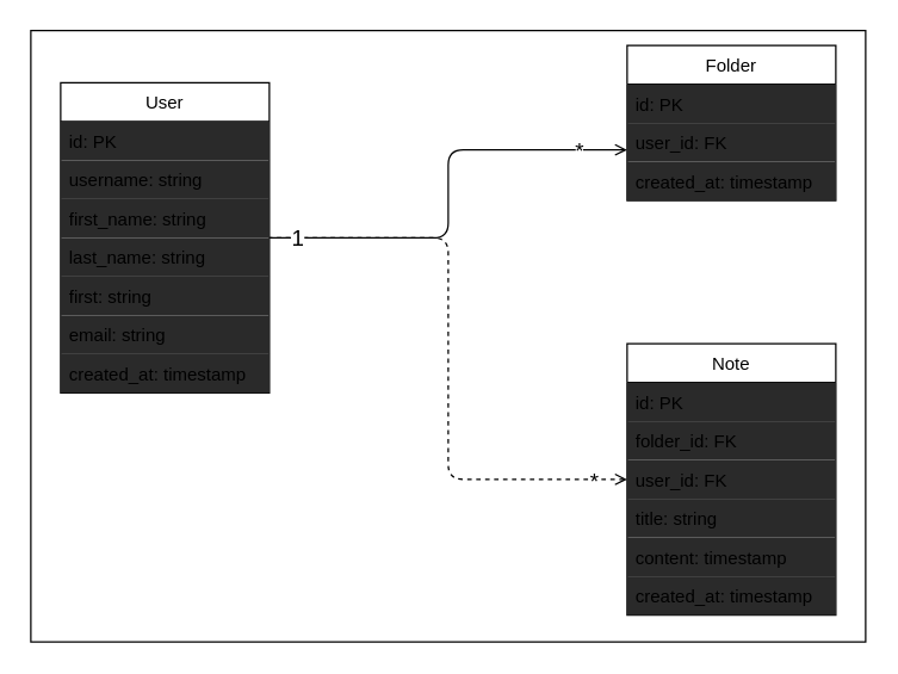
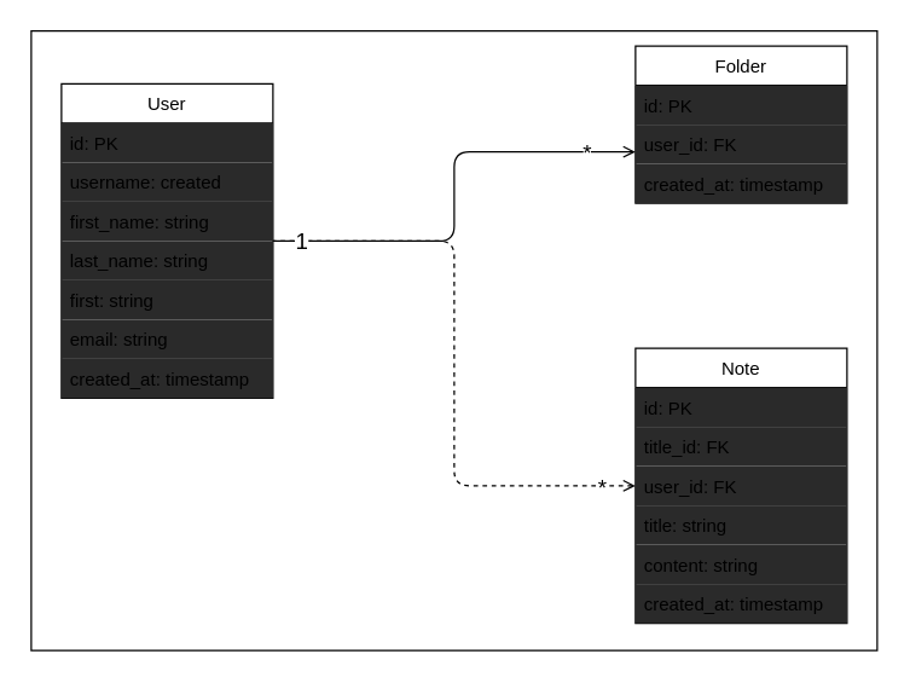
  <mxCell id="0" />
  <mxCell id="1" parent="0" />
  <mxCell id="2" value="" style="rounded=0;whiteSpace=wrap;html=1;strokeWidth=1;" parent="1" vertex="1"><mxGeometry x="20" y="20" width="560" height="410" as="geometry" /></mxCell>
  <mxCell id="3" style="edgeStyle=orthogonalEdgeStyle;html=1;entryX=1;entryY=0.5;entryDx=0;entryDy=0;fontSize=15;strokeWidth=1;startArrow=open;startFill=0;endArrow=none;endFill=0;dashed=1;" parent="1" source="5" target="19" edge="1"><mxGeometry relative="1" as="geometry" /></mxCell>
  <mxCell id="4" value="*" style="edgeLabel;html=1;align=center;verticalAlign=middle;resizable=0;points=[];fontSize=15;" parent="3" vertex="1" connectable="0"><mxGeometry x="-0.888" relative="1" as="geometry"><mxPoint as="offset" /></mxGeometry></mxCell>
  <mxCell id="5" value="Note" style="swimlane;fontStyle=0;childLayout=stackLayout;horizontal=1;startSize=26;horizontalStack=0;resizeParent=1;resizeParentMax=0;resizeLast=0;collapsible=1;marginBottom=0;glass=0;shadow=0;strokeWidth=1;" parent="1" vertex="1"><mxGeometry x="420" y="230" width="140" height="182" as="geometry" /></mxCell>
  <mxCell id="6" value="id: PK" style="text;strokeColor=none;align=left;verticalAlign=top;spacingLeft=4;spacingRight=4;overflow=hidden;rotatable=0;points=[[0,0.5],[1,0.5]];portConstraint=eastwest;fillColor=#2a2a2a;" parent="5" vertex="1"><mxGeometry y="26" width="140" height="26" as="geometry" /></mxCell>
- <mxCell id="7" value="folder_id: FK" style="text;strokeColor=none;align=left;verticalAlign=top;spacingLeft=4;spacingRight=4;overflow=hidden;rotatable=0;points=[[0,0.5],[1,0.5]];portConstraint=eastwest;fillColor=#2a2a2a;" parent="5" vertex="1"><mxGeometry y="52" width="140" height="26" as="geometry" /></mxCell>
+ <mxCell id="7" value="title_id: FK" style="text;strokeColor=none;align=left;verticalAlign=top;spacingLeft=4;spacingRight=4;overflow=hidden;rotatable=0;points=[[0,0.5],[1,0.5]];portConstraint=eastwest;fillColor=#2a2a2a;" parent="5" vertex="1"><mxGeometry y="52" width="140" height="26" as="geometry" /></mxCell>
  <mxCell id="8" value="user_id: FK" style="text;strokeColor=none;align=left;verticalAlign=top;spacingLeft=4;spacingRight=4;overflow=hidden;rotatable=0;points=[[0,0.5],[1,0.5]];portConstraint=eastwest;fillColor=#2a2a2a;" parent="5" vertex="1"><mxGeometry y="78" width="140" height="26" as="geometry" /></mxCell>
  <mxCell id="9" value="title: string" style="text;strokeColor=none;align=left;verticalAlign=top;spacingLeft=4;spacingRight=4;overflow=hidden;rotatable=0;points=[[0,0.5],[1,0.5]];portConstraint=eastwest;fillColor=#2a2a2a;" parent="5" vertex="1"><mxGeometry y="104" width="140" height="26" as="geometry" /></mxCell>
- <mxCell id="10" value="content: timestamp" style="text;strokeColor=none;align=left;verticalAlign=top;spacingLeft=4;spacingRight=4;overflow=hidden;rotatable=0;points=[[0,0.5],[1,0.5]];portConstraint=eastwest;fillColor=#2a2a2a;" parent="5" vertex="1"><mxGeometry y="130" width="140" height="26" as="geometry" /></mxCell>
+ <mxCell id="10" value="content: string" style="text;strokeColor=none;align=left;verticalAlign=top;spacingLeft=4;spacingRight=4;overflow=hidden;rotatable=0;points=[[0,0.5],[1,0.5]];portConstraint=eastwest;fillColor=#2a2a2a;" parent="5" vertex="1"><mxGeometry y="130" width="140" height="26" as="geometry" /></mxCell>
  <mxCell id="11" value="created_at: timestamp" style="text;strokeColor=none;align=left;verticalAlign=top;spacingLeft=4;spacingRight=4;overflow=hidden;rotatable=0;points=[[0,0.5],[1,0.5]];portConstraint=eastwest;fillColor=#2a2a2a;" parent="5" vertex="1"><mxGeometry y="156" width="140" height="26" as="geometry" /></mxCell>
  <mxCell id="12" value="Folder" style="swimlane;fontStyle=0;childLayout=stackLayout;horizontal=1;startSize=26;horizontalStack=0;resizeParent=1;resizeParentMax=0;resizeLast=0;collapsible=1;marginBottom=0;glass=0;shadow=0;strokeWidth=1;" parent="1" vertex="1"><mxGeometry x="420" y="30" width="140" height="104" as="geometry" /></mxCell>
  <mxCell id="13" value="id: PK" style="text;strokeColor=none;align=left;verticalAlign=top;spacingLeft=4;spacingRight=4;overflow=hidden;rotatable=0;points=[[0,0.5],[1,0.5]];portConstraint=eastwest;fillColor=#2a2a2a;" parent="12" vertex="1"><mxGeometry y="26" width="140" height="26" as="geometry" /></mxCell>
  <mxCell id="14" value="user_id: FK" style="text;strokeColor=none;align=left;verticalAlign=top;spacingLeft=4;spacingRight=4;overflow=hidden;rotatable=0;points=[[0,0.5],[1,0.5]];portConstraint=eastwest;fillColor=#2a2a2a;" parent="12" vertex="1"><mxGeometry y="52" width="140" height="26" as="geometry" /></mxCell>
  <mxCell id="15" value="created_at: timestamp" style="text;strokeColor=none;align=left;verticalAlign=top;spacingLeft=4;spacingRight=4;overflow=hidden;rotatable=0;points=[[0,0.5],[1,0.5]];portConstraint=eastwest;fillColor=#2a2a2a;" parent="12" vertex="1"><mxGeometry y="78" width="140" height="26" as="geometry" /></mxCell>
  <mxCell id="16" style="edgeStyle=orthogonalEdgeStyle;html=1;strokeWidth=1;endArrow=open;endFill=0;" parent="1" source="19" edge="1"><mxGeometry relative="1" as="geometry"><mxPoint x="420" y="100" as="targetPoint" /><Array as="points"><mxPoint x="300" y="159" /><mxPoint x="300" y="100" /></Array></mxGeometry></mxCell>
  <mxCell id="17" value="1" style="edgeLabel;html=1;align=center;verticalAlign=middle;resizable=0;points=[];fontSize=15;" parent="16" vertex="1" connectable="0"><mxGeometry x="-0.88" y="1" relative="1" as="geometry"><mxPoint as="offset" /></mxGeometry></mxCell>
  <mxCell id="18" value="*" style="edgeLabel;html=1;align=center;verticalAlign=middle;resizable=0;points=[];fontSize=15;" parent="16" vertex="1" connectable="0"><mxGeometry x="0.778" y="1" relative="1" as="geometry"><mxPoint as="offset" /></mxGeometry></mxCell>
  <mxCell id="19" value="User" style="swimlane;fontStyle=0;childLayout=stackLayout;horizontal=1;startSize=26;horizontalStack=0;resizeParent=1;resizeParentMax=0;resizeLast=0;collapsible=1;marginBottom=0;glass=0;shadow=0;strokeWidth=1;" parent="1" vertex="1"><mxGeometry x="40" y="55" width="140" height="208" as="geometry" /></mxCell>
  <mxCell id="20" value="id: PK" style="text;strokeColor=none;align=left;verticalAlign=top;spacingLeft=4;spacingRight=4;overflow=hidden;rotatable=0;points=[[0,0.5],[1,0.5]];portConstraint=eastwest;fillColor=#2a2a2a;" parent="19" vertex="1"><mxGeometry y="26" width="140" height="26" as="geometry" /></mxCell>
- <mxCell id="21" value="username: string" style="text;strokeColor=none;align=left;verticalAlign=top;spacingLeft=4;spacingRight=4;overflow=hidden;rotatable=0;points=[[0,0.5],[1,0.5]];portConstraint=eastwest;fillColor=#2a2a2a;" parent="19" vertex="1"><mxGeometry y="52" width="140" height="26" as="geometry" /></mxCell>
+ <mxCell id="21" value="username: created" style="text;strokeColor=none;align=left;verticalAlign=top;spacingLeft=4;spacingRight=4;overflow=hidden;rotatable=0;points=[[0,0.5],[1,0.5]];portConstraint=eastwest;fillColor=#2a2a2a;" parent="19" vertex="1"><mxGeometry y="52" width="140" height="26" as="geometry" /></mxCell>
  <mxCell id="22" value="first_name: string" style="text;strokeColor=none;align=left;verticalAlign=top;spacingLeft=4;spacingRight=4;overflow=hidden;rotatable=0;points=[[0,0.5],[1,0.5]];portConstraint=eastwest;fillColor=#2a2a2a;" parent="19" vertex="1"><mxGeometry y="78" width="140" height="26" as="geometry" /></mxCell>
  <mxCell id="23" value="last_name: string" style="text;strokeColor=none;align=left;verticalAlign=top;spacingLeft=4;spacingRight=4;overflow=hidden;rotatable=0;points=[[0,0.5],[1,0.5]];portConstraint=eastwest;fillColor=#2a2a2a;" parent="19" vertex="1"><mxGeometry y="104" width="140" height="26" as="geometry" /></mxCell>
  <mxCell id="24" value="first: string" style="text;strokeColor=none;align=left;verticalAlign=top;spacingLeft=4;spacingRight=4;overflow=hidden;rotatable=0;points=[[0,0.5],[1,0.5]];portConstraint=eastwest;fillColor=#2a2a2a;" parent="19" vertex="1"><mxGeometry y="130" width="140" height="26" as="geometry" /></mxCell>
  <mxCell id="25" value="email: string" style="text;strokeColor=none;align=left;verticalAlign=top;spacingLeft=4;spacingRight=4;overflow=hidden;rotatable=0;points=[[0,0.5],[1,0.5]];portConstraint=eastwest;fillColor=#2a2a2a;" parent="19" vertex="1"><mxGeometry y="156" width="140" height="26" as="geometry" /></mxCell>
  <mxCell id="26" value="created_at: timestamp" style="text;strokeColor=none;align=left;verticalAlign=top;spacingLeft=4;spacingRight=4;overflow=hidden;rotatable=0;points=[[0,0.5],[1,0.5]];portConstraint=eastwest;fillColor=#2a2a2a;" parent="19" vertex="1"><mxGeometry y="182" width="140" height="26" as="geometry" /></mxCell>
